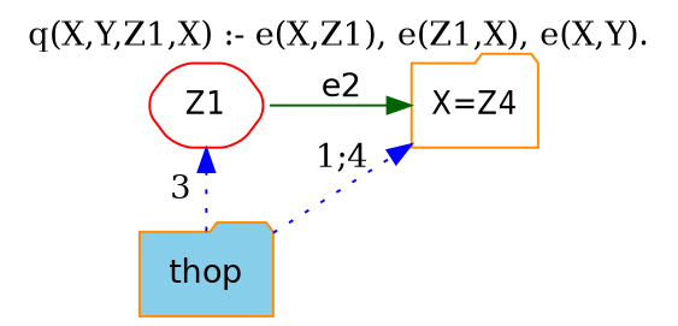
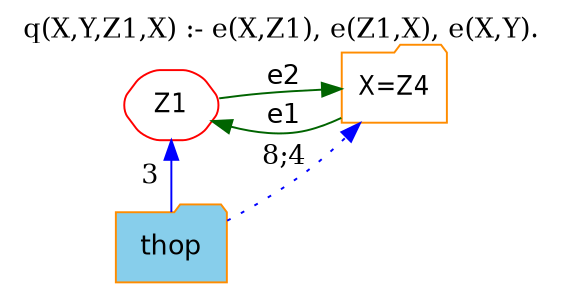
  strict digraph {
    label="q(X,Y,Z1,X) :- e(X,Z1), e(Z1,X), e(X,Y)."
    labelloc=t
    rankdir=LR
    node [color=darkorange fontname="Helvetica-Narrow" shape=folder style=rounded]
    edge [color=darkgreen]
    Z1 [color=red height=0.5 shape=hexagon width=0.75]
    n2 [height=0.5 label="X=Z4" width=0.75]
    thop [fillcolor=skyblue fontname=helvetica height=0.5 style="filled,rounded" width=0.79437]
    Z1 -> n2 [fontname=helvetica label=e2]
-   thop -> Z1 [color=blue constraint=false label=3 style=dotted]
-   thop -> n2 [color=blue constraint=false label="1;4" style=dotted]
+   n2 -> Z1 [fontname=helvetica label=e1]
+   thop -> Z1 [color=blue constraint=false label=3 style=solid]
+   thop -> n2 [color=blue constraint=false label="8;4" style=dotted]
  }
